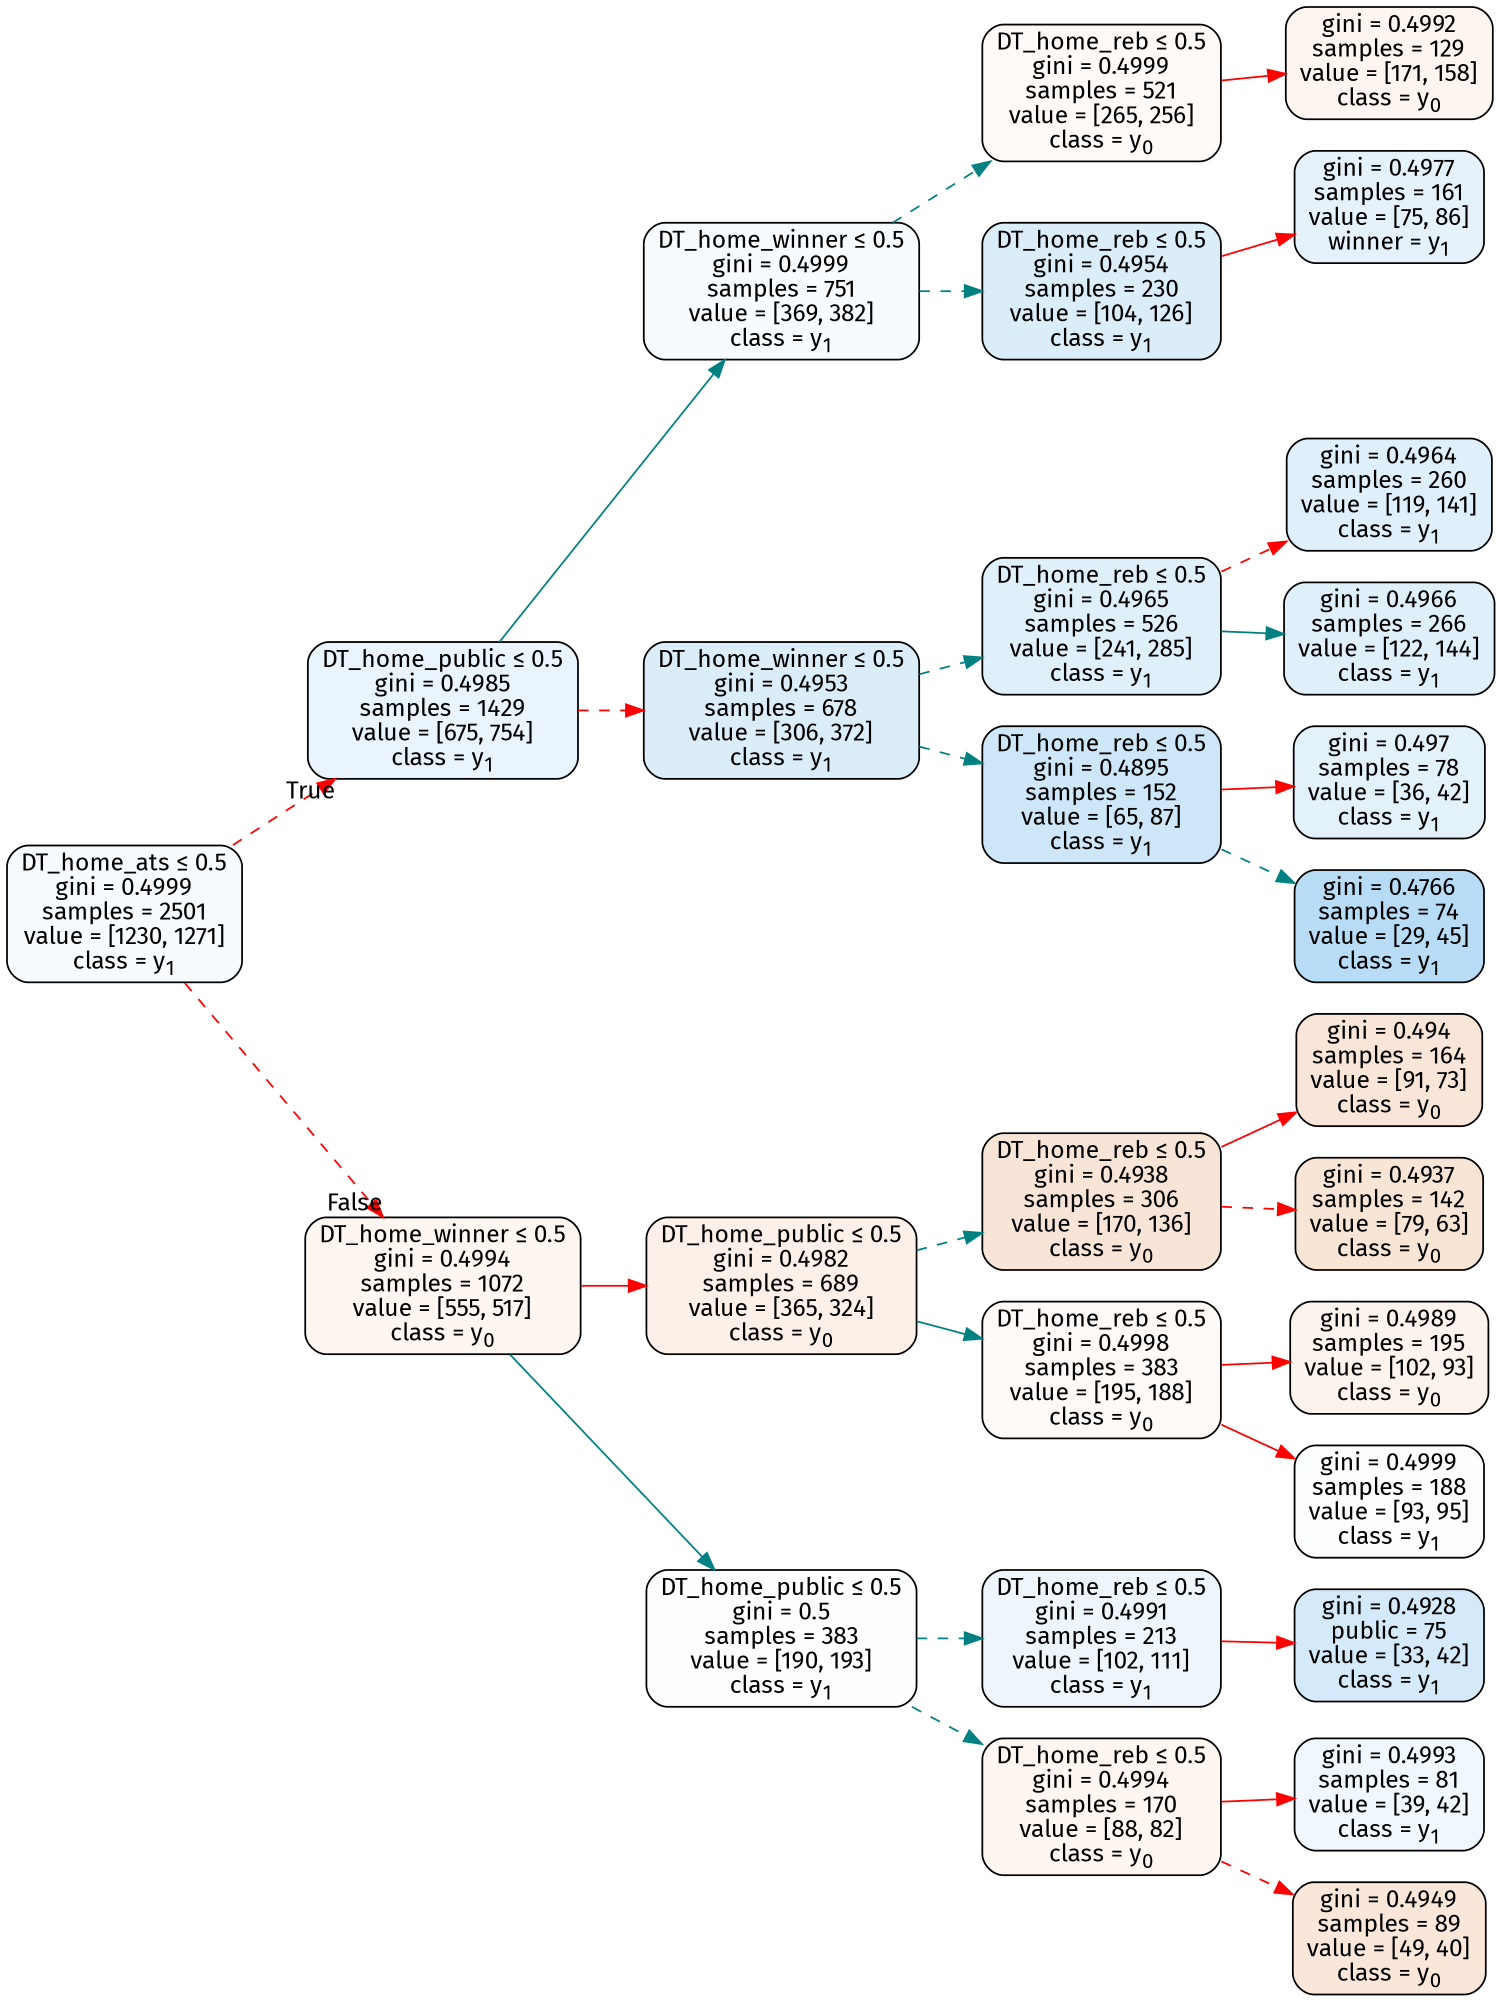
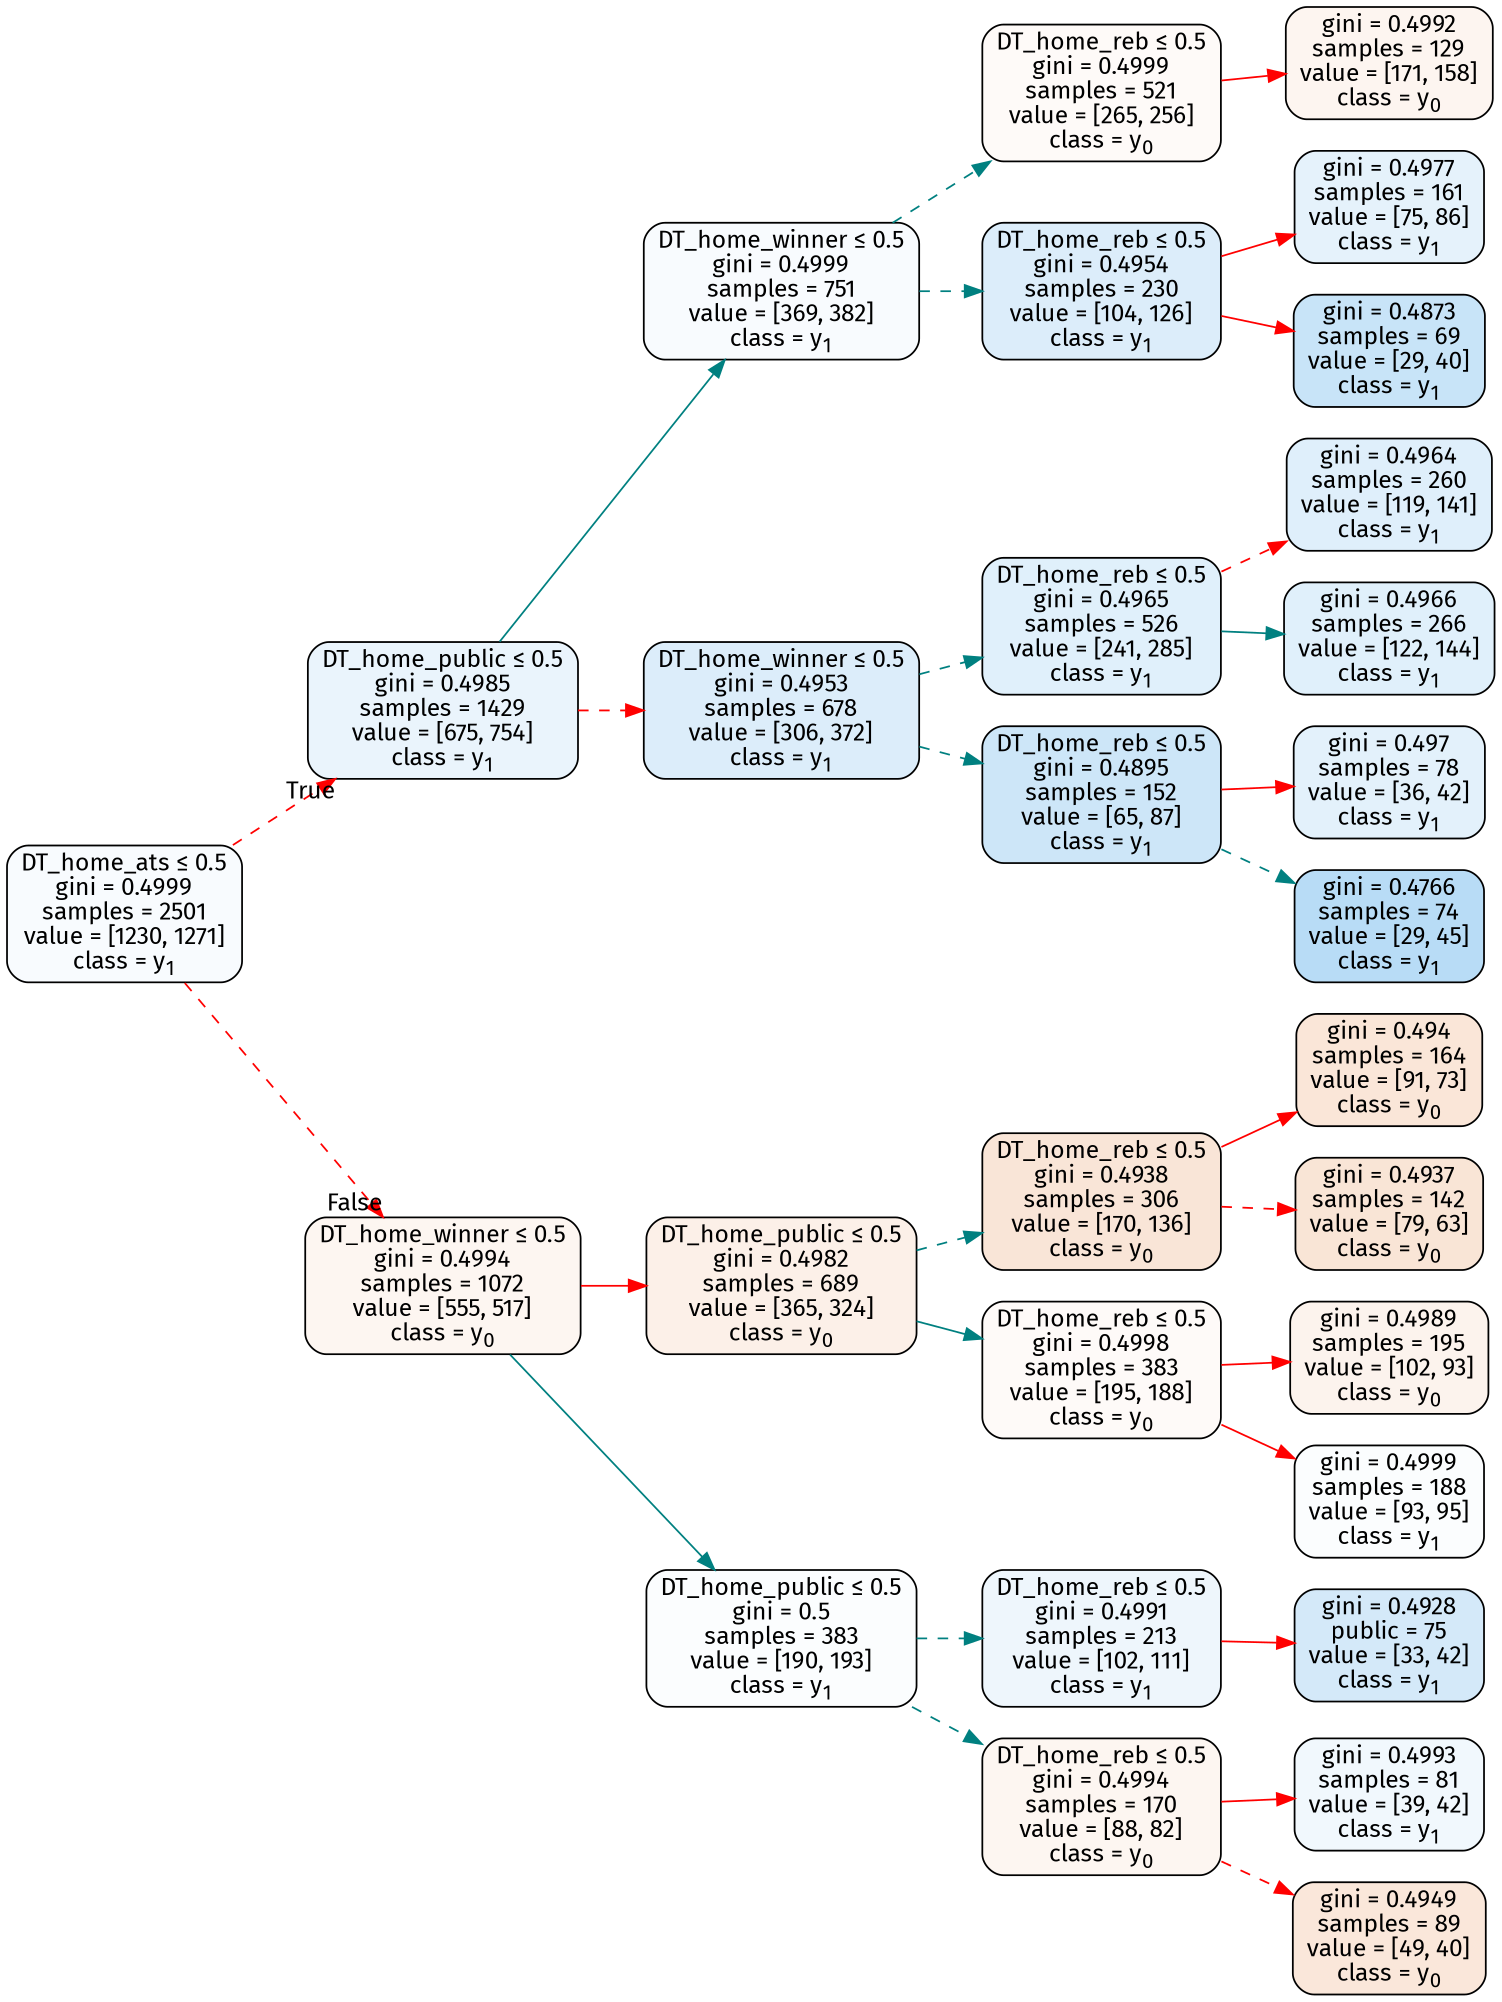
  digraph {
    fontname="Fira Sans"
    rankdir=LR
    node [color=black fillcolor="#e5813911" fontname="Fira Sans" shape=box style="filled, rounded"]
    edge [color=red fontname="Fira Sans" style=dashed]
    n1 [fillcolor="#399de508" label=<DT_home_ats &le; 0.5<br/>gini = 0.4999<br/>samples = 2501<br/>value = [1230, 1271]<br/>class = y<SUB>1</SUB>>]
    n2 [fillcolor="#399de51b" label=<DT_home_public &le; 0.5<br/>gini = 0.4985<br/>samples = 1429<br/>value = [675, 754]<br/>class = y<SUB>1</SUB>>]
    n3 [label=<DT_home_winner &le; 0.5<br/>gini = 0.4994<br/>samples = 1072<br/>value = [555, 517]<br/>class = y<SUB>0</SUB>>]
    n4 [fillcolor="#399de509" label=<DT_home_winner &le; 0.5<br/>gini = 0.4999<br/>samples = 751<br/>value = [369, 382]<br/>class = y<SUB>1</SUB>>]
    n5 [fillcolor="#399de52d" label=<DT_home_winner &le; 0.5<br/>gini = 0.4953<br/>samples = 678<br/>value = [306, 372]<br/>class = y<SUB>1</SUB>>]
    n6 [fillcolor="#e581391d" label=<DT_home_public &le; 0.5<br/>gini = 0.4982<br/>samples = 689<br/>value = [365, 324]<br/>class = y<SUB>0</SUB>>]
    n7 [fillcolor="#399de504" label=<DT_home_public &le; 0.5<br/>gini = 0.5<br/>samples = 383<br/>value = [190, 193]<br/>class = y<SUB>1</SUB>>]
    n8 [fillcolor="#e5813909" label=<DT_home_reb &le; 0.5<br/>gini = 0.4999<br/>samples = 521<br/>value = [265, 256]<br/>class = y<SUB>0</SUB>>]
    n9 [fillcolor="#399de52d" label=<DT_home_reb &le; 0.5<br/>gini = 0.4954<br/>samples = 230<br/>value = [104, 126]<br/>class = y<SUB>1</SUB>>]
    n10 [fillcolor="#399de527" label=<DT_home_reb &le; 0.5<br/>gini = 0.4965<br/>samples = 526<br/>value = [241, 285]<br/>class = y<SUB>1</SUB>>]
    n11 [fillcolor="#399de540" label=<DT_home_reb &le; 0.5<br/>gini = 0.4895<br/>samples = 152<br/>value = [65, 87]<br/>class = y<SUB>1</SUB>>]
    n12 [fillcolor="#e5813913" label=<gini = 0.4992<br/>samples = 129<br/>value = [171, 158]<br/>class = y<SUB>0</SUB>>]
-   n13 [fillcolor="#399de521" label=<gini = 0.4977<br/>samples = 161<br/>value = [75, 86]<br/>winner = y<SUB>1</SUB>>]
+   n13 [fillcolor="#399de521" label=<gini = 0.4977<br/>samples = 161<br/>value = [75, 86]<br/>class = y<SUB>1</SUB>>]
+   n14 [fillcolor="#399de546" label=<gini = 0.4873<br/>samples = 69<br/>value = [29, 40]<br/>class = y<SUB>1</SUB>>]
    n15 [fillcolor="#399de528" label=<gini = 0.4964<br/>samples = 260<br/>value = [119, 141]<br/>class = y<SUB>1</SUB>>]
    n16 [fillcolor="#399de527" label=<gini = 0.4966<br/>samples = 266<br/>value = [122, 144]<br/>class = y<SUB>1</SUB>>]
    n17 [fillcolor="#399de524" label=<gini = 0.497<br/>samples = 78<br/>value = [36, 42]<br/>class = y<SUB>1</SUB>>]
    n18 [fillcolor="#399de55b" label=<gini = 0.4766<br/>samples = 74<br/>value = [29, 45]<br/>class = y<SUB>1</SUB>>]
    n19 [fillcolor="#e5813933" label=<DT_home_reb &le; 0.5<br/>gini = 0.4938<br/>samples = 306<br/>value = [170, 136]<br/>class = y<SUB>0</SUB>>]
    n20 [fillcolor="#e5813909" label=<DT_home_reb &le; 0.5<br/>gini = 0.4998<br/>samples = 383<br/>value = [195, 188]<br/>class = y<SUB>0</SUB>>]
    n21 [fillcolor="#399de515" label=<DT_home_reb &le; 0.5<br/>gini = 0.4991<br/>samples = 213<br/>value = [102, 111]<br/>class = y<SUB>1</SUB>>]
    n22 [label=<DT_home_reb &le; 0.5<br/>gini = 0.4994<br/>samples = 170<br/>value = [88, 82]<br/>class = y<SUB>0</SUB>>]
    n23 [fillcolor="#e5813932" label=<gini = 0.494<br/>samples = 164<br/>value = [91, 73]<br/>class = y<SUB>0</SUB>>]
    n24 [fillcolor="#e5813934" label=<gini = 0.4937<br/>samples = 142<br/>value = [79, 63]<br/>class = y<SUB>0</SUB>>]
    n25 [fillcolor="#e5813917" label=<gini = 0.4989<br/>samples = 195<br/>value = [102, 93]<br/>class = y<SUB>0</SUB>>]
    n26 [fillcolor="#399de505" label=<gini = 0.4999<br/>samples = 188<br/>value = [93, 95]<br/>class = y<SUB>1</SUB>>]
    n27 [fillcolor="#399de537" label=<gini = 0.4928<br/>public = 75<br/>value = [33, 42]<br/>class = y<SUB>1</SUB>>]
    n28 [fillcolor="#399de512" label=<gini = 0.4993<br/>samples = 81<br/>value = [39, 42]<br/>class = y<SUB>1</SUB>>]
    n29 [fillcolor="#e581392f" label=<gini = 0.4949<br/>samples = 89<br/>value = [49, 40]<br/>class = y<SUB>0</SUB>>]
    n1 -> n2 [headlabel=True labelangle=45 labeldistance=2.5]
    n1 -> n3 [headlabel=False labelangle=-45 labeldistance=2.5]
    n2 -> n4 [color=teal style=solid]
    n2 -> n5
    n3 -> n6 [style=solid]
    n3 -> n7 [color=teal style=solid]
    n4 -> n8 [color=teal]
    n4 -> n9 [color=teal]
    n5 -> n10 [color=teal]
    n5 -> n11 [color=teal]
    n6 -> n19 [color=teal]
    n6 -> n20 [color=teal style=solid]
    n7 -> n21 [color=teal]
    n7 -> n22 [color=teal]
    n8 -> n12 [style=solid]
    n9 -> n13 [style=solid]
+   n9 -> n14 [style=solid]
    n10 -> n15
    n10 -> n16 [color=teal style=solid]
    n11 -> n17 [style=solid]
    n11 -> n18 [color=teal]
    n19 -> n23 [style=solid]
    n19 -> n24
    n20 -> n25 [style=solid]
    n20 -> n26 [style=solid]
    n21 -> n27 [style=solid]
    n22 -> n28 [style=solid]
    n22 -> n29
  }
